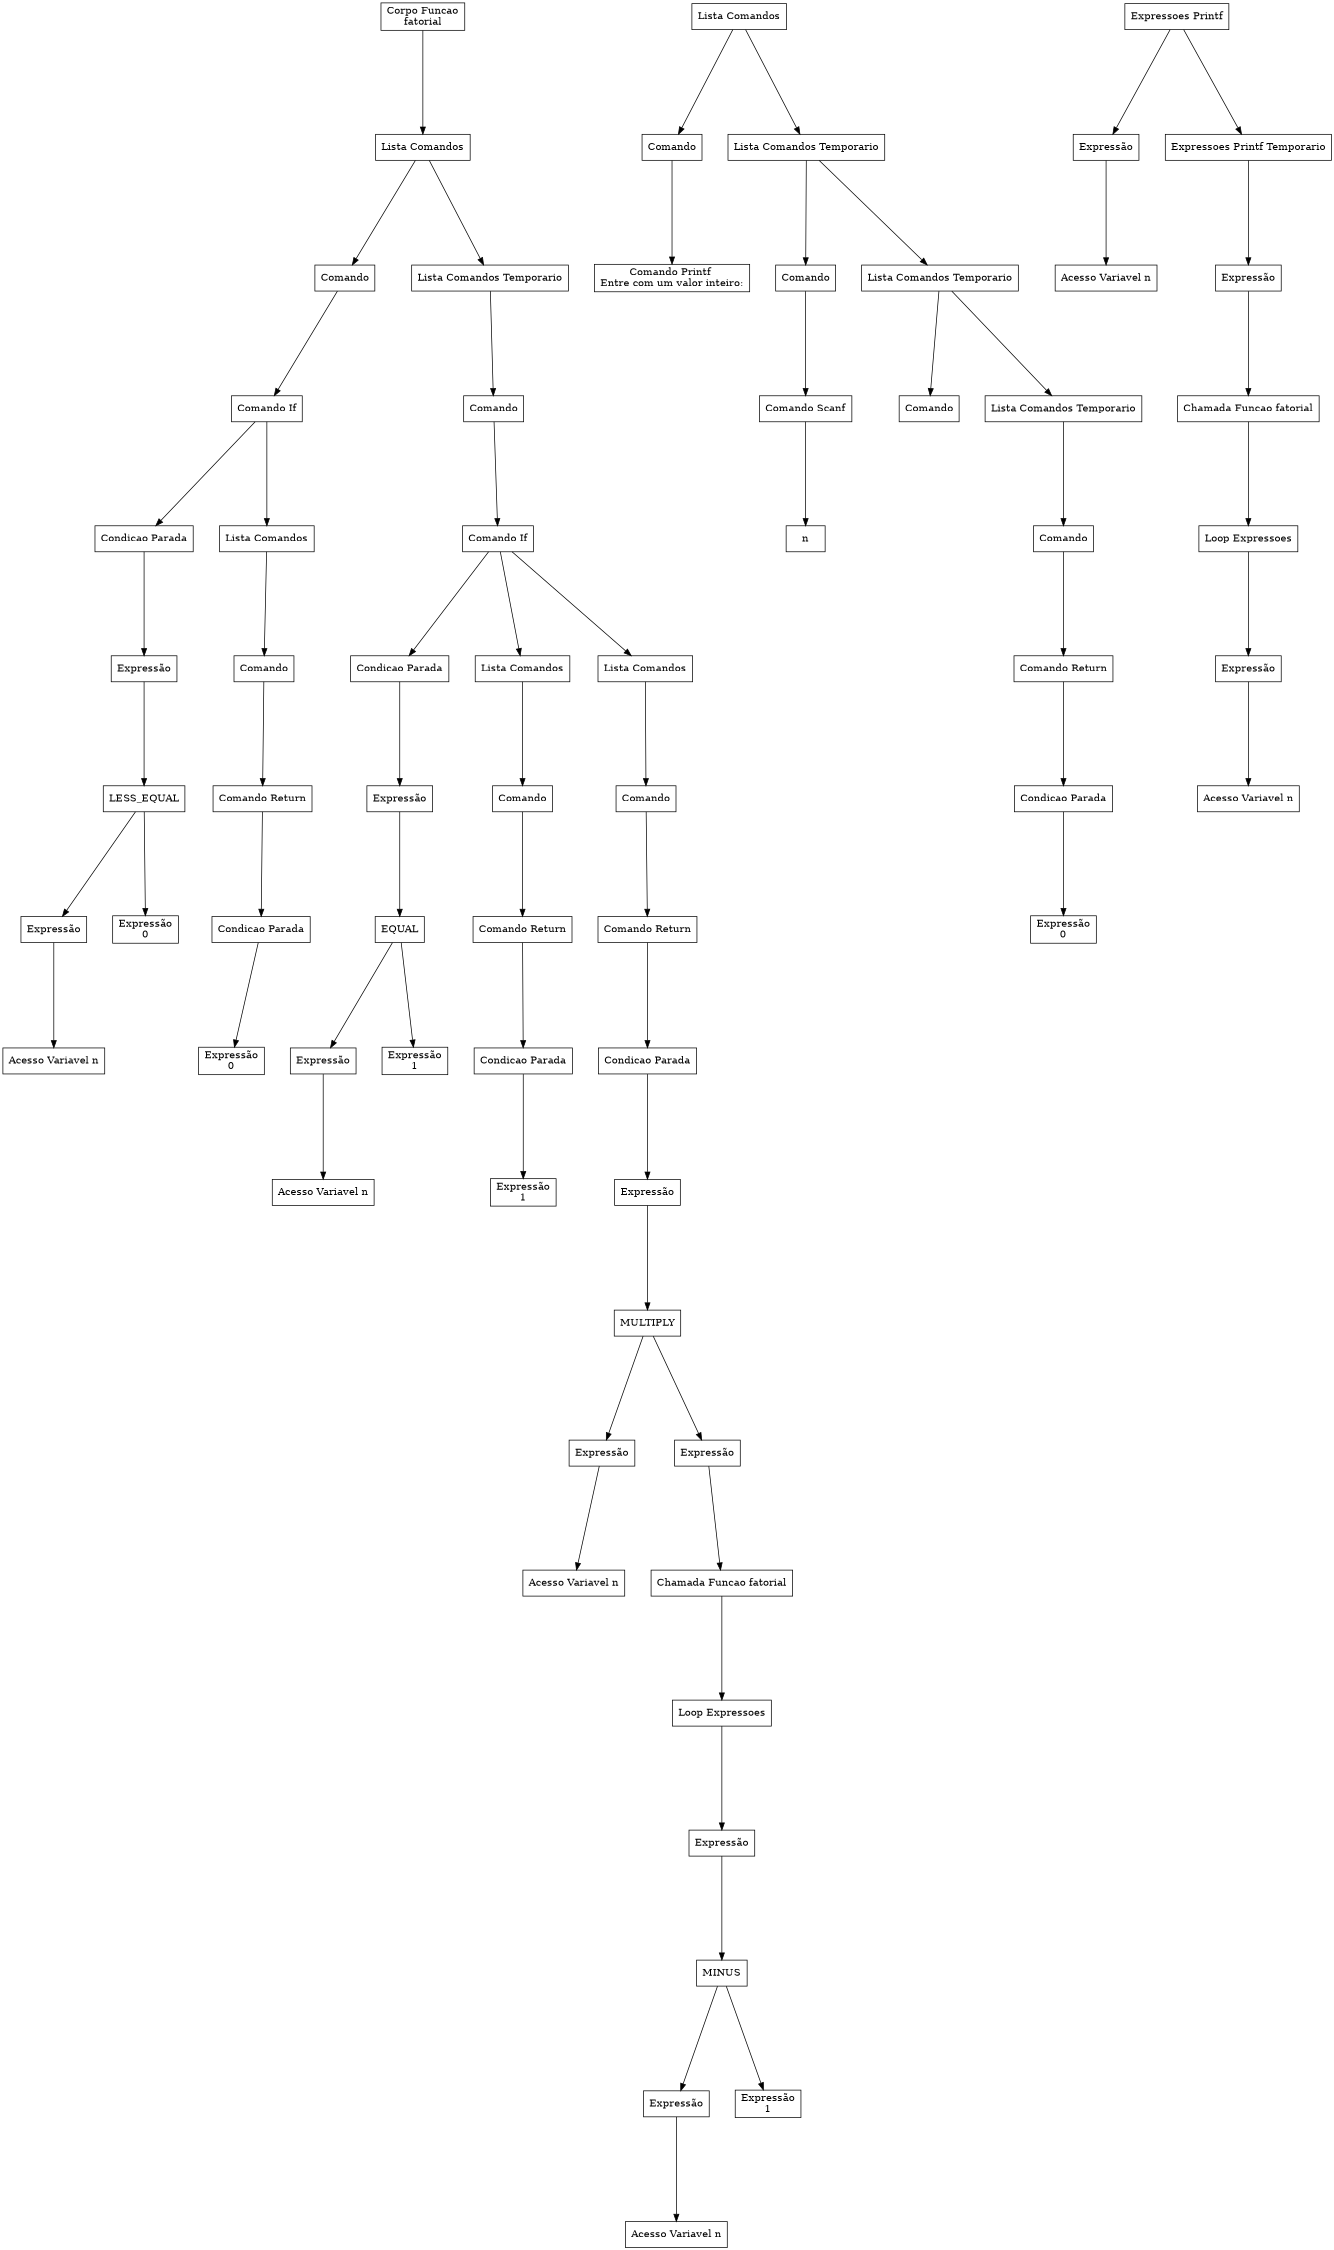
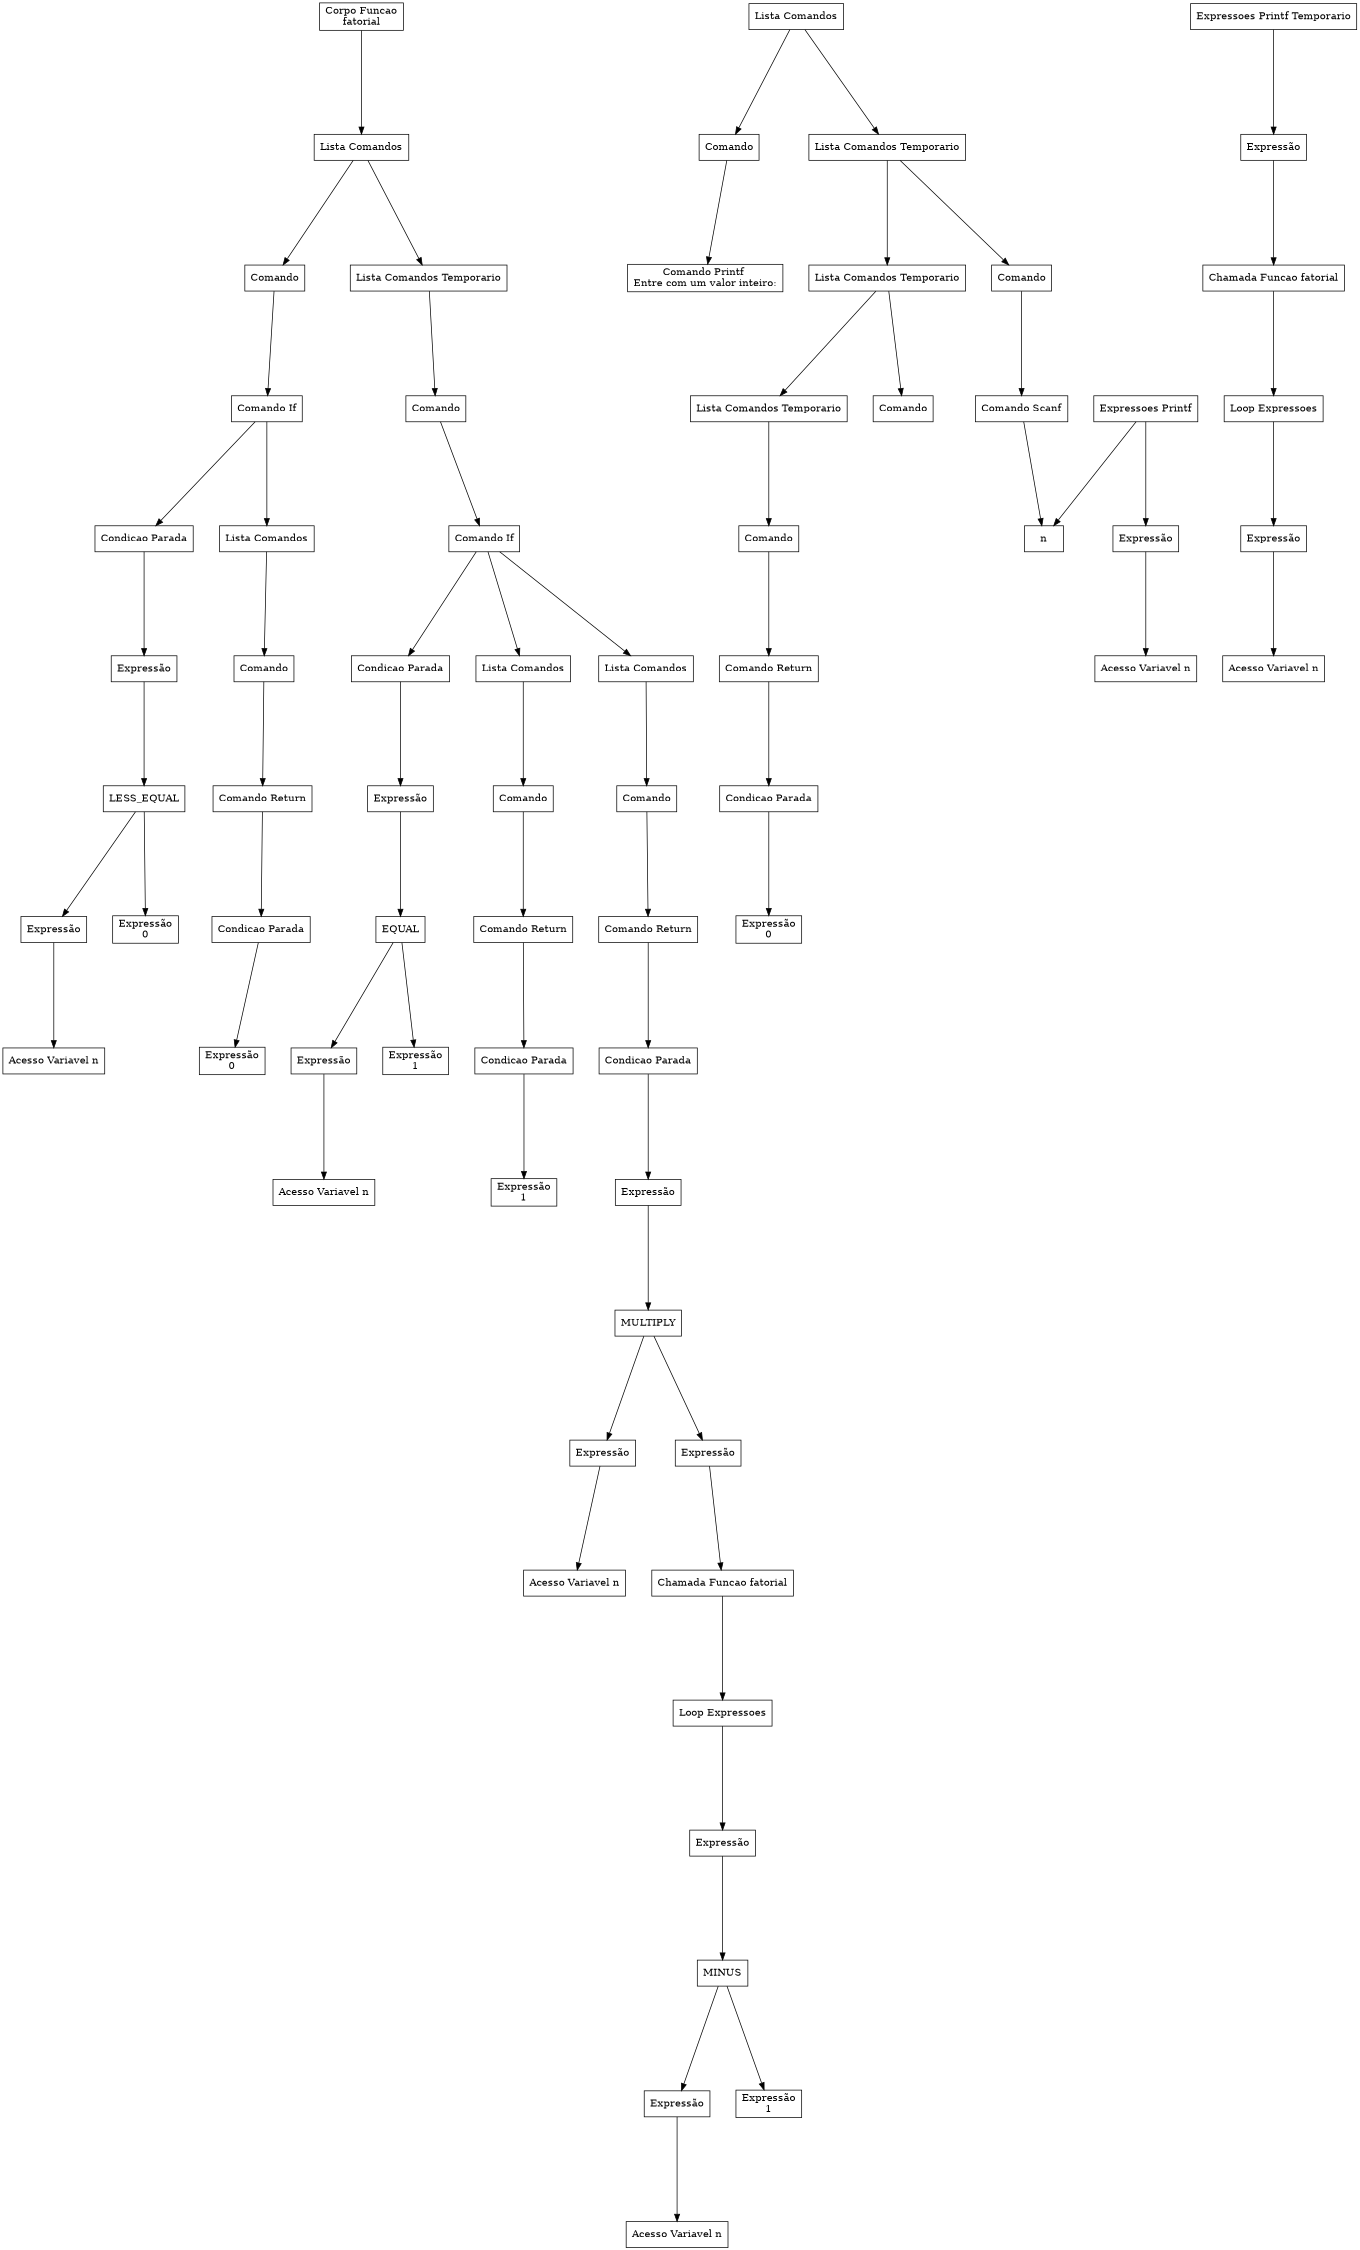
  digraph {
    nodesep=0.5
    ranksep=2
    node [shape=box]
    n1 [label="Acesso Variavel n"]
    n2 [label="Expressão\n"]
    n3 [label="Expressão\n0"]
    n4 [label=LESS_EQUAL]
    n5 [label="Expressão\n"]
    n6 [label="Condicao Parada"]
    n7 [label="Expressão\n0"]
    n8 [label="Condicao Parada"]
    n9 [label="Comando Return"]
    n10 [label=Comando]
    n11 [label="Lista Comandos"]
    n12 [label="Comando If"]
    n13 [label=Comando]
    n14 [label="Acesso Variavel n"]
    n15 [label="Expressão\n"]
    n16 [label="Expressão\n1"]
    n17 [label=EQUAL]
    n18 [label="Expressão\n"]
    n19 [label="Condicao Parada"]
    n20 [label="Expressão\n1"]
    n21 [label="Condicao Parada"]
    n22 [label="Comando Return"]
    n23 [label=Comando]
    n24 [label="Lista Comandos"]
    n25 [label="Acesso Variavel n"]
    n26 [label="Expressão\n"]
    n27 [label="Acesso Variavel n"]
    n28 [label="Expressão\n"]
    n29 [label="Expressão\n1"]
    n30 [label=MINUS]
    n31 [label="Expressão\n"]
    n32 [label="Loop Expressoes"]
    n33 [label="Chamada Funcao fatorial"]
    n34 [label="Expressão\n"]
    n35 [label=MULTIPLY]
    n36 [label="Expressão\n"]
    n37 [label="Condicao Parada"]
    n38 [label="Comando Return"]
    n39 [label=Comando]
    n40 [label="Lista Comandos"]
    n41 [label="Comando If"]
    n42 [label=Comando]
    n43 [label="Lista Comandos Temporario"]
    n44 [label="Lista Comandos"]
    n45 [label="Corpo Funcao\nfatorial"]
    n46 [label="Comando Printf \nEntre com um valor inteiro:"]
    n47 [label=Comando]
    n48 [label=n]
    n49 [label="Comando Scanf"]
    n50 [label=Comando]
    n51 [label="Acesso Variavel n"]
    n52 [label="Expressão\n"]
    n53 [label="Acesso Variavel n"]
    n54 [label="Expressão\n"]
    n55 [label="Loop Expressoes"]
    n56 [label="Chamada Funcao fatorial"]
    n57 [label="Expressão\n"]
    n58 [label="Expressoes Printf Temporario"]
    n59 [label="Expressoes Printf"]
    n60 [label=Comando]
    n61 [label="Expressão\n0"]
    n62 [label="Condicao Parada"]
    n63 [label="Comando Return"]
    n64 [label=Comando]
    n65 [label="Lista Comandos Temporario"]
    n66 [label="Lista Comandos Temporario"]
    n67 [label="Lista Comandos Temporario"]
    n68 [label="Lista Comandos"]
    n2 -> n1
    n4 -> n2
    n4 -> n3
    n5 -> n4
    n6 -> n5
    n8 -> n7
    n9 -> n8
    n10 -> n9
    n11 -> n10
    n12 -> n6
    n12 -> n11
    n13 -> n12
    n15 -> n14
    n17 -> n15
    n17 -> n16
    n18 -> n17
    n19 -> n18
    n21 -> n20
    n22 -> n21
    n23 -> n22
    n24 -> n23
    n26 -> n25
    n28 -> n27
    n30 -> n28
    n30 -> n29
    n31 -> n30
    n32 -> n31
    n33 -> n32
    n34 -> n33
    n35 -> n26
    n35 -> n34
    n36 -> n35
    n37 -> n36
    n38 -> n37
    n39 -> n38
    n40 -> n39
    n41 -> n19
    n41 -> n24
    n41 -> n40
    n42 -> n41
    n43 -> n42
    n44 -> n13
    n44 -> n43
    n45 -> n44
    n47 -> n46
    n49 -> n48
    n50 -> n49
    n52 -> n51
    n54 -> n53
    n55 -> n54
    n56 -> n55
    n57 -> n56
    n58 -> n57
    n59 -> n52
-   n59 -> n58
+   n59 -> n48
    n62 -> n61
    n63 -> n62
    n64 -> n63
    n65 -> n64
    n66 -> n60
    n66 -> n65
    n67 -> n50
    n67 -> n66
    n68 -> n47
    n68 -> n67
  }
